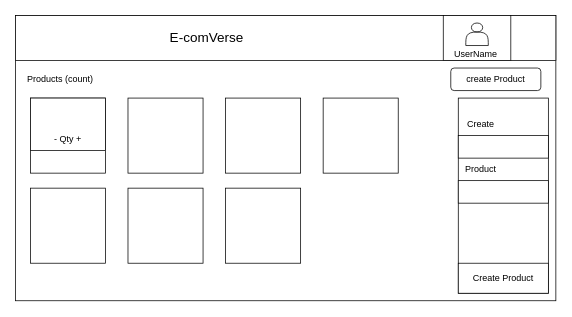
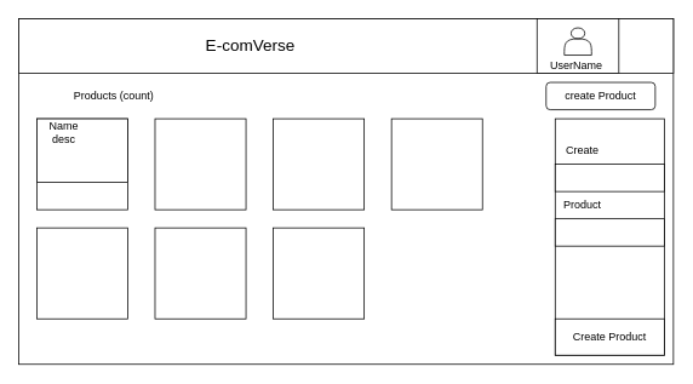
  <mxCell id="0" />
  <mxCell id="1" parent="0" />
  <mxCell id="2" value="" style="rounded=0;whiteSpace=wrap;html=1;" vertex="1" parent="1"><mxGeometry x="20" y="20" width="720" height="380" as="geometry" /></mxCell>
  <mxCell id="3" value="" style="rounded=0;whiteSpace=wrap;html=1;" vertex="1" parent="1"><mxGeometry x="20" y="20" width="720" height="60" as="geometry" /></mxCell>
  <mxCell id="4" value="" style="rounded=0;whiteSpace=wrap;html=1;" vertex="1" parent="1"><mxGeometry x="40" y="130" width="100" height="100" as="geometry" /></mxCell>
  <mxCell id="5" value="" style="rounded=0;whiteSpace=wrap;html=1;" vertex="1" parent="1"><mxGeometry x="170" y="130" width="100" height="100" as="geometry" /></mxCell>
  <mxCell id="6" value="" style="rounded=0;whiteSpace=wrap;html=1;" vertex="1" parent="1"><mxGeometry x="300" y="130" width="100" height="100" as="geometry" /></mxCell>
  <mxCell id="7" value="" style="rounded=0;whiteSpace=wrap;html=1;" vertex="1" parent="1"><mxGeometry x="430" y="130" width="100" height="100" as="geometry" /></mxCell>
  <mxCell id="8" value="" style="rounded=0;whiteSpace=wrap;html=1;" vertex="1" parent="1"><mxGeometry x="40" y="250" width="100" height="100" as="geometry" /></mxCell>
  <mxCell id="9" value="" style="rounded=0;whiteSpace=wrap;html=1;" vertex="1" parent="1"><mxGeometry x="170" y="250" width="100" height="100" as="geometry" /></mxCell>
  <mxCell id="10" value="" style="rounded=0;whiteSpace=wrap;html=1;" vertex="1" parent="1"><mxGeometry x="300" y="250" width="100" height="100" as="geometry" /></mxCell>
  <mxCell id="11" value="create Product" style="rounded=1;whiteSpace=wrap;html=1;" vertex="1" parent="1"><mxGeometry x="600" y="90" width="120" height="30" as="geometry" /></mxCell>
  <mxCell id="12" value="&lt;font style=&quot;font-size: 18px;&quot;&gt;E-comVerse&lt;/font&gt;" style="text;html=1;align=center;verticalAlign=middle;whiteSpace=wrap;rounded=0;" vertex="1" parent="1"><mxGeometry x="205" y="35" width="140" height="30" as="geometry" /></mxCell>
- <mxCell id="13" value="Products (count)" style="text;html=1;align=center;verticalAlign=middle;whiteSpace=wrap;rounded=0;" vertex="1" parent="1"><mxGeometry x="20" y="90" width="120" height="30" as="geometry" /></mxCell>
+ <mxCell id="13" value="Products (count)" style="text;html=1;align=center;verticalAlign=middle;whiteSpace=wrap;rounded=0;" vertex="1" parent="1"><mxGeometry x="65" y="90" width="120" height="30" as="geometry" /></mxCell>
  <mxCell id="14" value="" style="rounded=0;whiteSpace=wrap;html=1;" vertex="1" parent="1"><mxGeometry x="40" y="130" width="100" height="70" as="geometry" /></mxCell>
- <mxCell id="15" value="- Qty +" style="text;html=1;align=center;verticalAlign=middle;whiteSpace=wrap;rounded=0;" vertex="1" parent="1"><mxGeometry x="60" y="170" width="60" height="30" as="geometry" /></mxCell>
+ <mxCell id="16" value="Name&lt;div&gt;desc&lt;/div&gt;" style="text;html=1;align=center;verticalAlign=middle;whiteSpace=wrap;rounded=0;" vertex="1" parent="1"><mxGeometry x="40" y="130" width="60" height="30" as="geometry" /></mxCell>
  <mxCell id="17" value="" style="rounded=0;whiteSpace=wrap;html=1;" vertex="1" parent="1"><mxGeometry x="610" y="130" width="120" height="260" as="geometry" /></mxCell>
  <mxCell id="18" value="Create Product" style="rounded=0;whiteSpace=wrap;html=1;" vertex="1" parent="1"><mxGeometry x="610" y="350" width="120" height="40" as="geometry" /></mxCell>
  <mxCell id="19" value="Create" style="text;html=1;align=center;verticalAlign=middle;whiteSpace=wrap;rounded=0;" vertex="1" parent="1"><mxGeometry x="610" y="150" width="60" height="30" as="geometry" /></mxCell>
  <mxCell id="20" value="Product" style="text;html=1;align=center;verticalAlign=middle;whiteSpace=wrap;rounded=0;" vertex="1" parent="1"><mxGeometry x="610" y="210" width="60" height="30" as="geometry" /></mxCell>
  <mxCell id="21" value="" style="rounded=0;whiteSpace=wrap;html=1;" vertex="1" parent="1"><mxGeometry x="610" y="180" width="120" height="30" as="geometry" /></mxCell>
  <mxCell id="22" value="" style="rounded=0;whiteSpace=wrap;html=1;" vertex="1" parent="1"><mxGeometry x="610" y="240" width="120" height="30" as="geometry" /></mxCell>
  <mxCell id="23" value="&lt;div&gt;&lt;span style=&quot;background-color: initial;&quot;&gt;&lt;br&gt;&lt;/span&gt;&lt;/div&gt;&lt;div&gt;&lt;span style=&quot;background-color: initial;&quot;&gt;&lt;br&gt;&lt;/span&gt;&lt;/div&gt;&lt;span style=&quot;background-color: initial;&quot;&gt;&lt;div&gt;&lt;span style=&quot;background-color: initial;&quot;&gt;&lt;br&gt;&lt;/span&gt;&lt;/div&gt;&lt;div&gt;&lt;span style=&quot;background-color: initial;&quot;&gt;&lt;br&gt;&lt;/span&gt;&lt;/div&gt;UserName&amp;nbsp;&lt;/span&gt;&lt;div&gt;&lt;div&gt;&lt;br&gt;&lt;/div&gt;&lt;/div&gt;" style="rounded=0;whiteSpace=wrap;html=1;" vertex="1" parent="1"><mxGeometry x="590" y="20" width="90" height="60" as="geometry" /></mxCell>
  <mxCell id="24" value="" style="shape=actor;whiteSpace=wrap;html=1;" vertex="1" parent="1"><mxGeometry x="620" y="30" width="30" height="30" as="geometry" /></mxCell>
